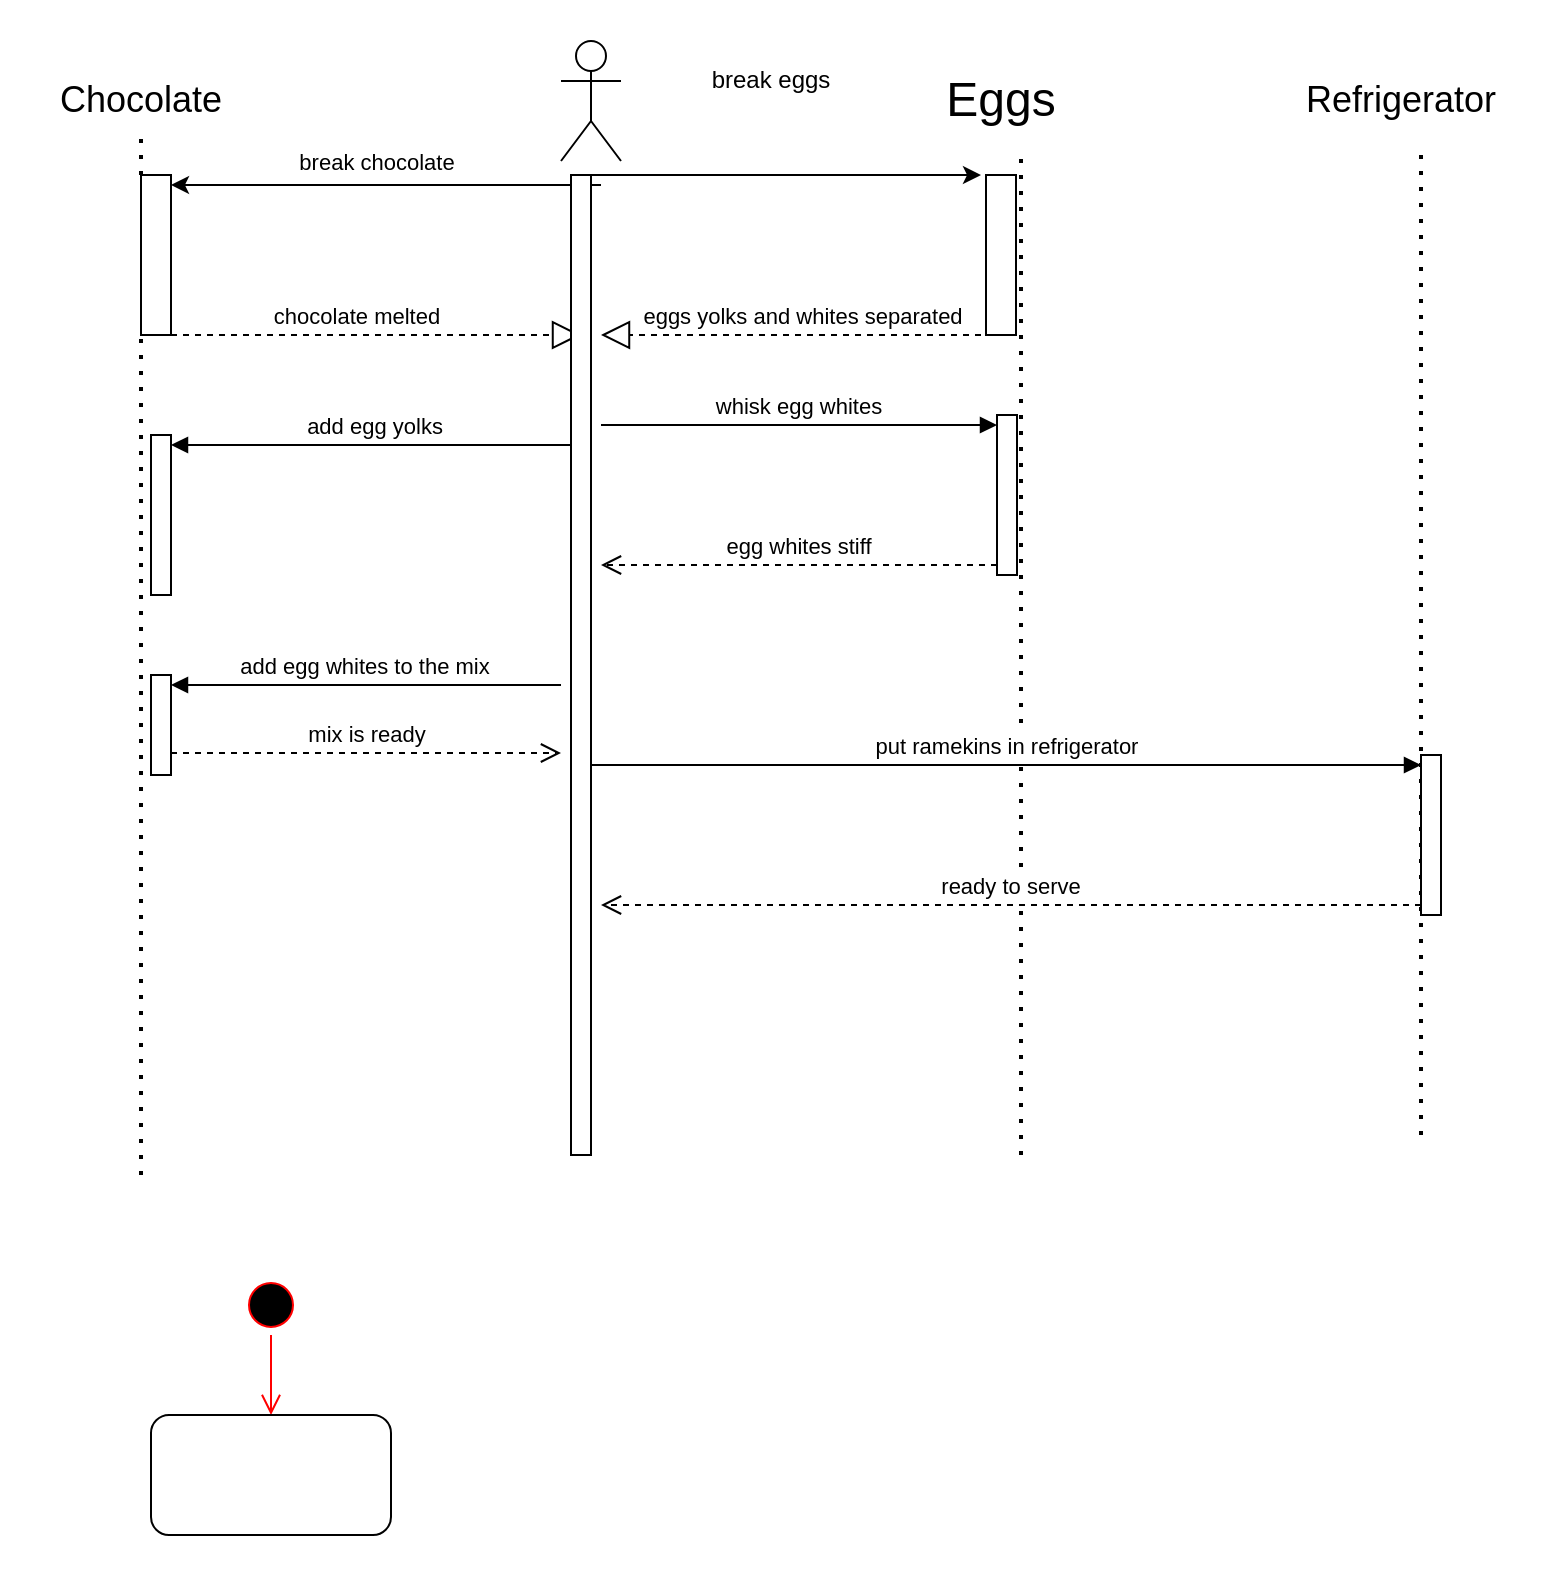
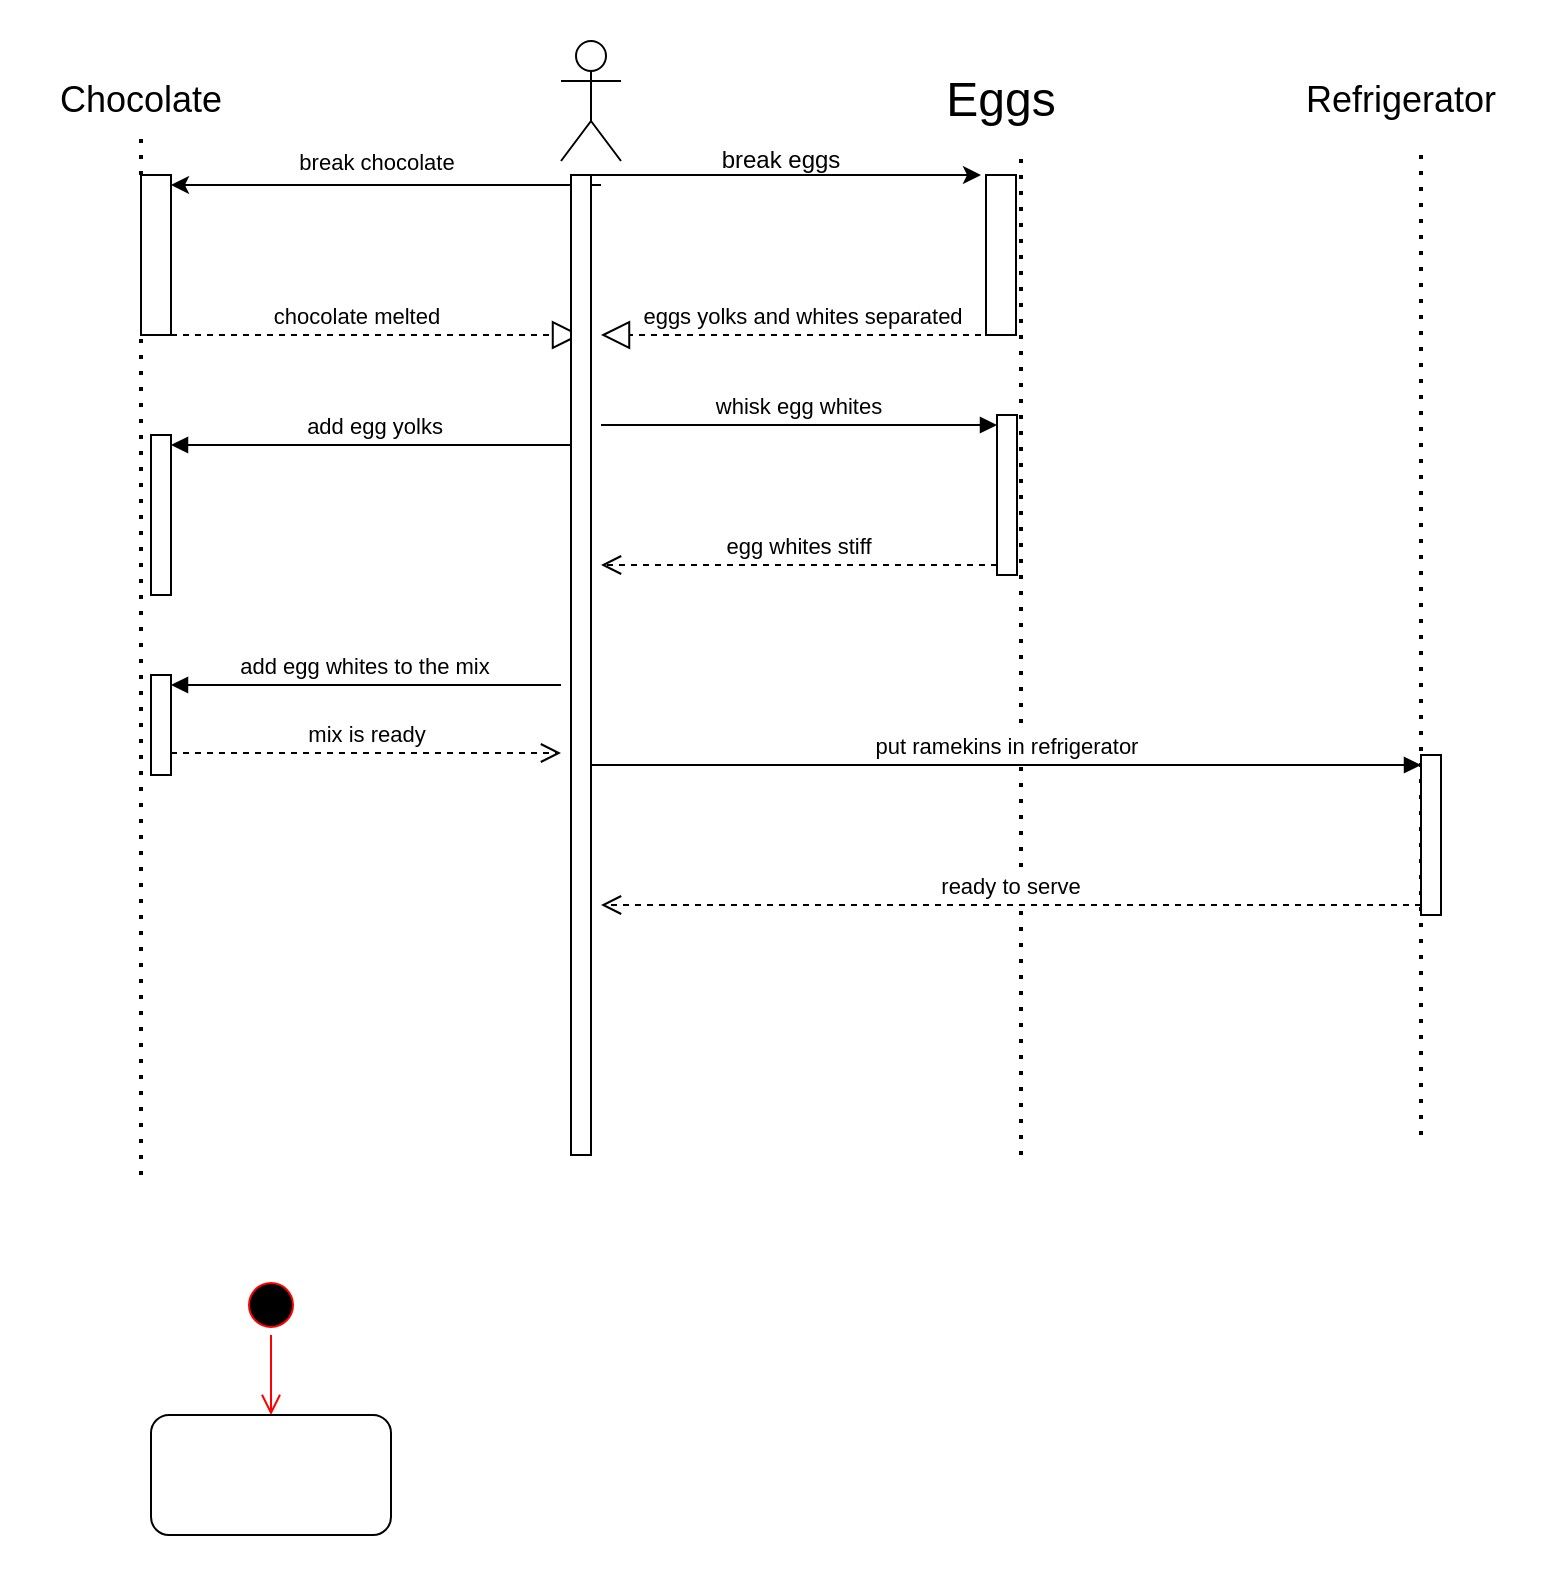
  <mxCell id="0" />
  <mxCell id="1" parent="0" />
  <mxCell id="2" value="" style="endArrow=none;dashed=1;html=1;dashPattern=1 3;strokeWidth=2;rounded=0;" edge="1" parent="1" source="7"><mxGeometry width="50" height="50" relative="1" as="geometry"><mxPoint x="70" y="427" as="sourcePoint" /><mxPoint x="70" y="67" as="targetPoint" /></mxGeometry></mxCell>
  <mxCell id="3" value="&lt;font style=&quot;font-size: 18px;&quot;&gt;Chocolate&lt;/font&gt;" style="text;html=1;align=center;verticalAlign=middle;resizable=0;points=[];autosize=1;strokeColor=none;fillColor=none;" vertex="1" parent="1"><mxGeometry x="20" y="30" width="100" height="40" as="geometry" /></mxCell>
  <mxCell id="4" value="" style="endArrow=none;dashed=1;html=1;dashPattern=1 3;strokeWidth=2;rounded=0;" edge="1" parent="1"><mxGeometry width="50" height="50" relative="1" as="geometry"><mxPoint x="510" y="577" as="sourcePoint" /><mxPoint x="510" y="77" as="targetPoint" /></mxGeometry></mxCell>
  <mxCell id="5" value="&lt;font style=&quot;font-size: 24px;&quot;&gt;Eggs&lt;/font&gt;" style="text;html=1;align=center;verticalAlign=middle;resizable=0;points=[];autosize=1;strokeColor=none;fillColor=none;" vertex="1" parent="1"><mxGeometry x="460" y="30" width="80" height="40" as="geometry" /></mxCell>
  <mxCell id="6" value="" style="endArrow=none;dashed=1;html=1;dashPattern=1 3;strokeWidth=2;rounded=0;" edge="1" parent="1" target="7"><mxGeometry width="50" height="50" relative="1" as="geometry"><mxPoint x="70" y="587" as="sourcePoint" /><mxPoint x="70" y="67" as="targetPoint" /></mxGeometry></mxCell>
  <mxCell id="7" value="" style="html=1;points=[[0,0,0,0,5],[0,1,0,0,-5],[1,0,0,0,5],[1,1,0,0,-5]];perimeter=orthogonalPerimeter;outlineConnect=0;targetShapes=umlLifeline;portConstraint=eastwest;newEdgeStyle={&quot;curved&quot;:0,&quot;rounded&quot;:0};" vertex="1" parent="1"><mxGeometry x="70" y="87" width="15" height="80" as="geometry" /></mxCell>
  <mxCell id="8" value="" style="shape=umlActor;verticalLabelPosition=bottom;verticalAlign=top;html=1;outlineConnect=0;" vertex="1" parent="1"><mxGeometry x="280" y="20" width="30" height="60" as="geometry" /></mxCell>
  <mxCell id="9" value="" style="endArrow=none;dashed=1;html=1;dashPattern=1 3;strokeWidth=2;rounded=0;" edge="1" parent="1" source="25"><mxGeometry width="50" height="50" relative="1" as="geometry"><mxPoint x="294.5" y="427" as="sourcePoint" /><mxPoint x="294.5" y="87" as="targetPoint" /></mxGeometry></mxCell>
  <mxCell id="10" value="" style="endArrow=classic;html=1;rounded=0;entryX=1;entryY=0;entryDx=0;entryDy=5;entryPerimeter=0;" edge="1" parent="1" target="7"><mxGeometry width="50" height="50" relative="1" as="geometry"><mxPoint x="300" y="92" as="sourcePoint" /><mxPoint x="260" y="97" as="targetPoint" /></mxGeometry></mxCell>
  <mxCell id="11" value="break chocolate" style="edgeLabel;html=1;align=center;verticalAlign=middle;resizable=0;points=[];" vertex="1" connectable="0" parent="10"><mxGeometry x="-0.009" y="-4" relative="1" as="geometry"><mxPoint x="-6" y="-8" as="offset" /></mxGeometry></mxCell>
  <mxCell id="12" value="" style="endArrow=block;dashed=1;endFill=0;endSize=12;html=1;rounded=0;" edge="1" parent="1" source="7"><mxGeometry width="160" relative="1" as="geometry"><mxPoint x="130" y="167" as="sourcePoint" /><mxPoint x="290" y="167" as="targetPoint" /></mxGeometry></mxCell>
  <mxCell id="13" value="chocolate melted" style="edgeLabel;html=1;align=center;verticalAlign=middle;resizable=0;points=[];" vertex="1" connectable="0" parent="12"><mxGeometry x="-0.23" y="4" relative="1" as="geometry"><mxPoint x="13" y="-6" as="offset" /></mxGeometry></mxCell>
  <mxCell id="14" value="" style="html=1;points=[[0,0,0,0,5],[0,1,0,0,-5],[1,0,0,0,5],[1,1,0,0,-5]];perimeter=orthogonalPerimeter;outlineConnect=0;targetShapes=umlLifeline;portConstraint=eastwest;newEdgeStyle={&quot;curved&quot;:0,&quot;rounded&quot;:0};" vertex="1" parent="1"><mxGeometry x="492.5" y="87" width="15" height="80" as="geometry" /></mxCell>
  <mxCell id="15" value="" style="endArrow=classic;html=1;rounded=0;" edge="1" parent="1"><mxGeometry width="50" height="50" relative="1" as="geometry"><mxPoint x="290" y="87" as="sourcePoint" /><mxPoint x="490" y="87" as="targetPoint" /></mxGeometry></mxCell>
  <mxCell id="16" value="" style="html=1;points=[[0,0,0,0,5],[0,1,0,0,-5],[1,0,0,0,5],[1,1,0,0,-5]];perimeter=orthogonalPerimeter;outlineConnect=0;targetShapes=umlLifeline;portConstraint=eastwest;newEdgeStyle={&quot;curved&quot;:0,&quot;rounded&quot;:0};" vertex="1" parent="1"><mxGeometry x="75" y="217" width="10" height="80" as="geometry" /></mxCell>
  <mxCell id="17" value="add egg yolks" style="html=1;verticalAlign=bottom;endArrow=block;curved=0;rounded=0;entryX=1;entryY=0;entryDx=0;entryDy=5;" edge="1" target="16" parent="1"><mxGeometry relative="1" as="geometry"><mxPoint x="290" y="222" as="sourcePoint" /></mxGeometry></mxCell>
- <mxCell id="18" value="break eggs" style="text;html=1;align=center;verticalAlign=middle;resizable=0;points=[];autosize=1;strokeColor=none;fillColor=none;" vertex="1" parent="1"><mxGeometry x="345" y="25" width="80" height="30" as="geometry" /></mxCell>
+ <mxCell id="18" value="break eggs" style="text;html=1;align=center;verticalAlign=middle;resizable=0;points=[];autosize=1;strokeColor=none;fillColor=none;" vertex="1" parent="1"><mxGeometry x="350" y="65" width="80" height="30" as="geometry" /></mxCell>
  <mxCell id="19" value="" style="endArrow=block;dashed=1;endFill=0;endSize=12;html=1;rounded=0;" edge="1" parent="1"><mxGeometry width="160" relative="1" as="geometry"><mxPoint x="490" y="167" as="sourcePoint" /><mxPoint x="300" y="167" as="targetPoint" /></mxGeometry></mxCell>
  <mxCell id="20" value="eggs yolks and whites separated" style="edgeLabel;html=1;align=center;verticalAlign=middle;resizable=0;points=[];" vertex="1" connectable="0" parent="19"><mxGeometry y="-2" relative="1" as="geometry"><mxPoint x="5" y="-8" as="offset" /></mxGeometry></mxCell>
  <mxCell id="21" value="" style="html=1;points=[[0,0,0,0,5],[0,1,0,0,-5],[1,0,0,0,5],[1,1,0,0,-5]];perimeter=orthogonalPerimeter;outlineConnect=0;targetShapes=umlLifeline;portConstraint=eastwest;newEdgeStyle={&quot;curved&quot;:0,&quot;rounded&quot;:0};" vertex="1" parent="1"><mxGeometry x="498" y="207" width="10" height="80" as="geometry" /></mxCell>
  <mxCell id="22" value="whisk egg whites" style="html=1;verticalAlign=bottom;endArrow=block;curved=0;rounded=0;entryX=0;entryY=0;entryDx=0;entryDy=5;" edge="1" target="21" parent="1"><mxGeometry relative="1" as="geometry"><mxPoint x="300" y="212" as="sourcePoint" /></mxGeometry></mxCell>
  <mxCell id="23" value="egg whites stiff" style="html=1;verticalAlign=bottom;endArrow=open;dashed=1;endSize=8;curved=0;rounded=0;exitX=0;exitY=1;exitDx=0;exitDy=-5;" edge="1" source="21" parent="1"><mxGeometry relative="1" as="geometry"><mxPoint x="300" y="282" as="targetPoint" /></mxGeometry></mxCell>
  <mxCell id="24" value="" style="endArrow=none;dashed=1;html=1;dashPattern=1 3;strokeWidth=2;rounded=0;" edge="1" parent="1" target="25"><mxGeometry width="50" height="50" relative="1" as="geometry"><mxPoint x="294.5" y="427" as="sourcePoint" /><mxPoint x="294.5" y="87" as="targetPoint" /></mxGeometry></mxCell>
  <mxCell id="25" value="" style="html=1;points=[[0,0,0,0,5],[0,1,0,0,-5],[1,0,0,0,5],[1,1,0,0,-5]];perimeter=orthogonalPerimeter;outlineConnect=0;targetShapes=umlLifeline;portConstraint=eastwest;newEdgeStyle={&quot;curved&quot;:0,&quot;rounded&quot;:0};" vertex="1" parent="1"><mxGeometry x="285" y="87" width="10" height="490" as="geometry" /></mxCell>
  <mxCell id="26" value="" style="html=1;points=[[0,0,0,0,5],[0,1,0,0,-5],[1,0,0,0,5],[1,1,0,0,-5]];perimeter=orthogonalPerimeter;outlineConnect=0;targetShapes=umlLifeline;portConstraint=eastwest;newEdgeStyle={&quot;curved&quot;:0,&quot;rounded&quot;:0};" vertex="1" parent="1"><mxGeometry x="75" y="337" width="10" height="50" as="geometry" /></mxCell>
  <mxCell id="27" value="add egg whites to the mix" style="html=1;verticalAlign=bottom;endArrow=block;curved=0;rounded=0;entryX=1;entryY=0;entryDx=0;entryDy=5;" edge="1" target="26" parent="1"><mxGeometry relative="1" as="geometry"><mxPoint x="280" y="342" as="sourcePoint" /></mxGeometry></mxCell>
  <mxCell id="28" value="&lt;font style=&quot;font-size: 18px;&quot;&gt;Refrigerator&lt;/font&gt;" style="text;html=1;align=center;verticalAlign=middle;resizable=0;points=[];autosize=1;strokeColor=none;fillColor=none;" vertex="1" parent="1"><mxGeometry x="640" y="30" width="120" height="40" as="geometry" /></mxCell>
  <mxCell id="29" value="" style="endArrow=none;dashed=1;html=1;dashPattern=1 3;strokeWidth=2;rounded=0;" edge="1" parent="1"><mxGeometry width="50" height="50" relative="1" as="geometry"><mxPoint x="710" y="567" as="sourcePoint" /><mxPoint x="710" y="77" as="targetPoint" /></mxGeometry></mxCell>
  <mxCell id="30" value="" style="html=1;points=[[0,0,0,0,5],[0,1,0,0,-5],[1,0,0,0,5],[1,1,0,0,-5]];perimeter=orthogonalPerimeter;outlineConnect=0;targetShapes=umlLifeline;portConstraint=eastwest;newEdgeStyle={&quot;curved&quot;:0,&quot;rounded&quot;:0};" vertex="1" parent="1"><mxGeometry x="710" y="377" width="10" height="80" as="geometry" /></mxCell>
  <mxCell id="31" value="put ramekins in refrigerator" style="html=1;verticalAlign=bottom;endArrow=block;curved=0;rounded=0;entryX=0;entryY=0;entryDx=0;entryDy=5;" edge="1" target="30" parent="1" source="25"><mxGeometry relative="1" as="geometry"><mxPoint x="640" y="382" as="sourcePoint" /></mxGeometry></mxCell>
  <mxCell id="32" value="ready to serve" style="html=1;verticalAlign=bottom;endArrow=open;dashed=1;endSize=8;curved=0;rounded=0;exitX=0;exitY=1;exitDx=0;exitDy=-5;" edge="1" source="30" parent="1"><mxGeometry relative="1" as="geometry"><mxPoint x="300" y="452" as="targetPoint" /></mxGeometry></mxCell>
  <mxCell id="33" value="mix is ready" style="html=1;verticalAlign=bottom;endArrow=open;dashed=1;endSize=8;curved=0;rounded=0;" edge="1" parent="1"><mxGeometry relative="1" as="geometry"><mxPoint x="280" y="376" as="targetPoint" /><mxPoint x="85" y="376" as="sourcePoint" /></mxGeometry></mxCell>
  <mxCell id="34" value="" style="ellipse;html=1;shape=startState;fillColor=#000000;strokeColor=#ff0000;" vertex="1" parent="1"><mxGeometry x="120" y="637" width="30" height="30" as="geometry" /></mxCell>
  <mxCell id="35" value="" style="edgeStyle=orthogonalEdgeStyle;html=1;verticalAlign=bottom;endArrow=open;endSize=8;strokeColor=#ff0000;rounded=0;" edge="1" source="34" parent="1"><mxGeometry relative="1" as="geometry"><mxPoint x="135" y="707" as="targetPoint" /></mxGeometry></mxCell>
  <mxCell id="36" value="" style="rounded=1;whiteSpace=wrap;html=1;" vertex="1" parent="1"><mxGeometry x="75" y="707" width="120" height="60" as="geometry" /></mxCell>
